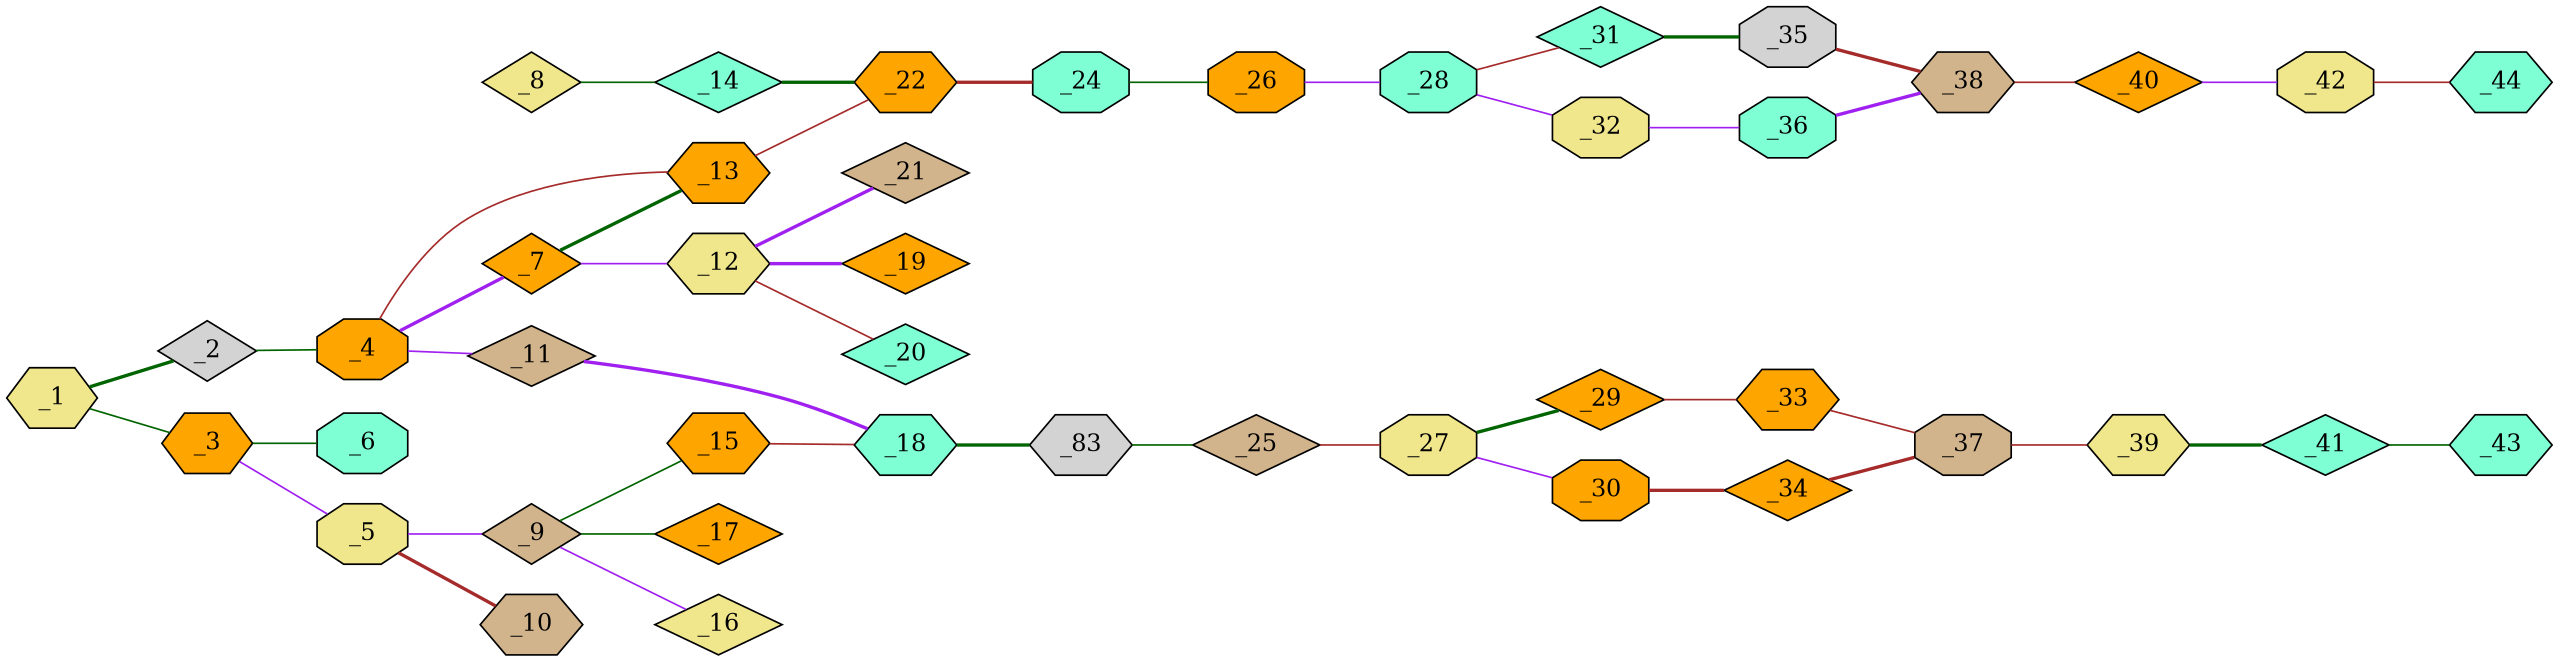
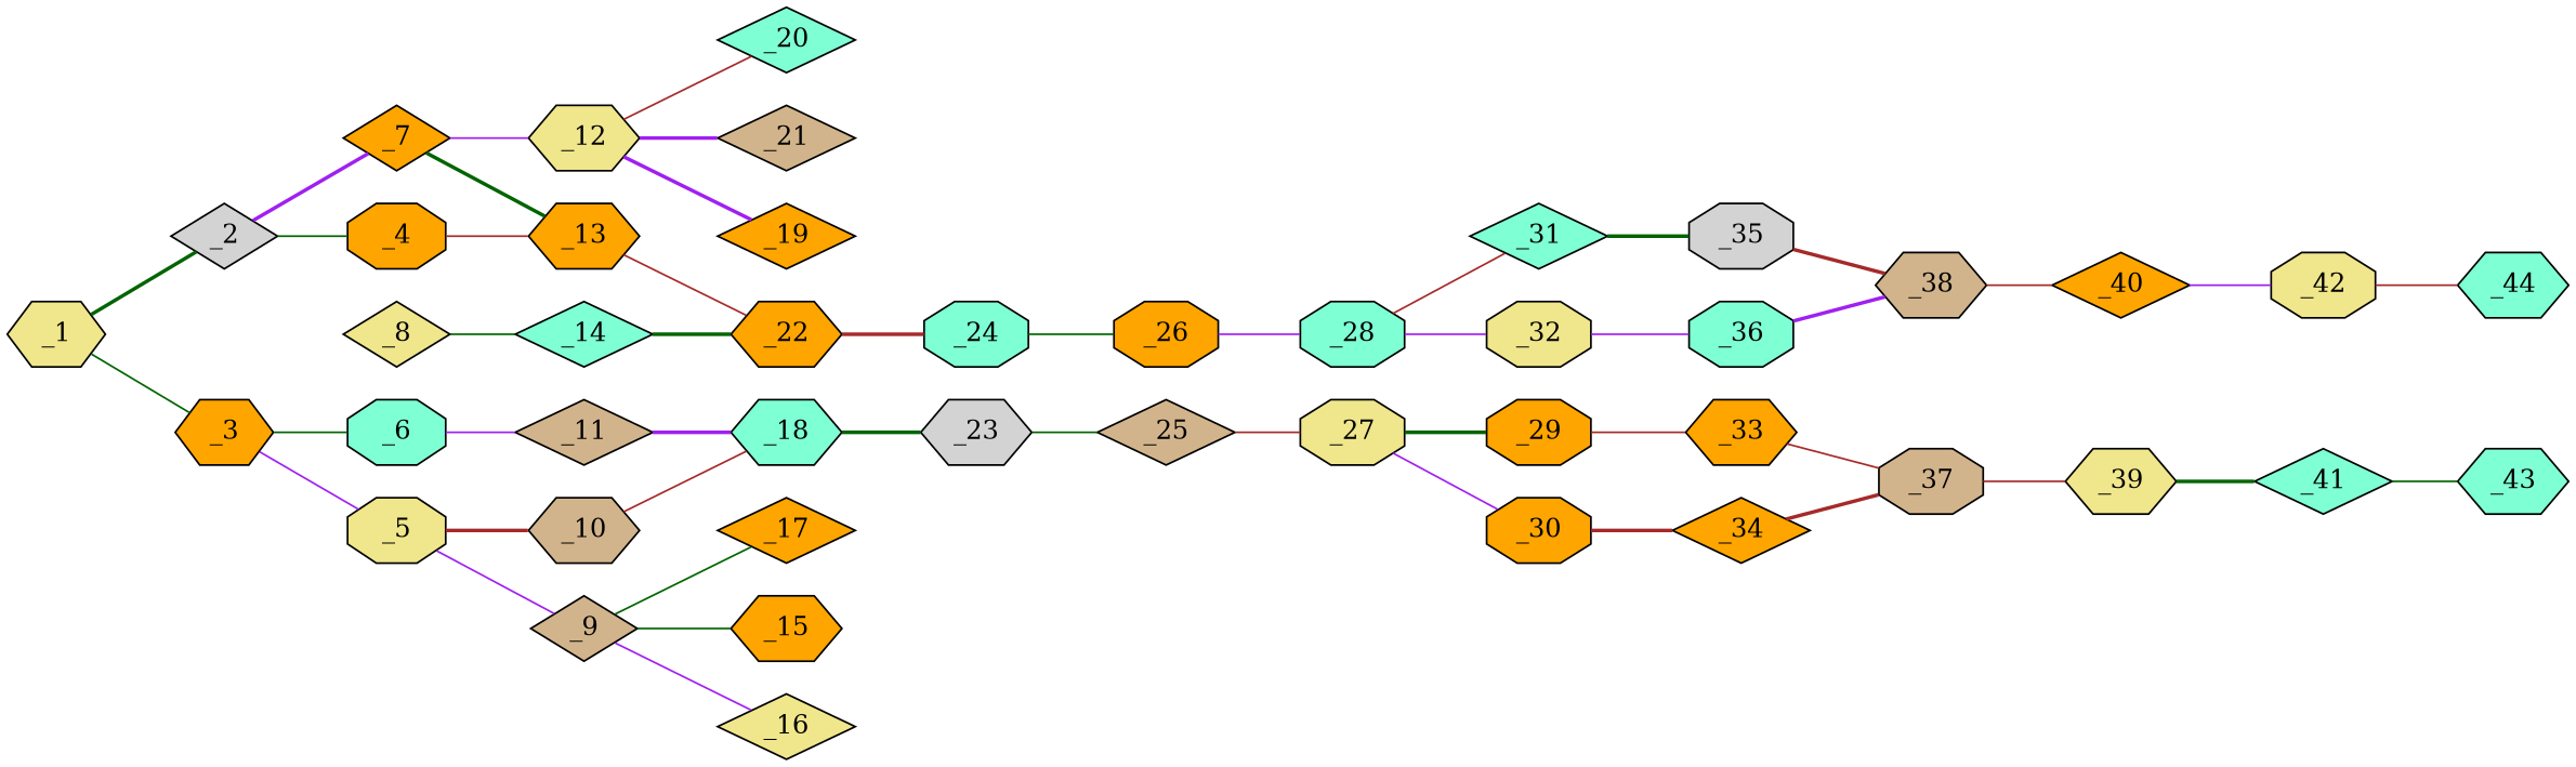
  graph {
    rankdir=LR
    node [charge=0 chem=1 fillcolor=orange shape=diamond style=filled symbol="C  " x=12.3923 y=-1.25]
    edge [color=darkgreen style=solid valence=1]
    _1 [fillcolor=khaki shape=hexagon x=10.6602 y=0.25]
    _2 [fillcolor=lightgrey x=9.7942 y=-0.25]
    _3 [shape=hexagon x=11.5263 y=-0.25]
    _4 [shape=octagon x=8.9282 y=0.25]
    _5 [fillcolor=khaki shape=octagon y=0.25]
    _6 [fillcolor=aquamarine shape=octagon x=11.5263]
    _7 [x=8.0622 y=-0.25]
    _13 [shape=hexagon x=7.1961 y=0.25]
    _9 [chem=5 fillcolor=tan symbol="S  " y=1.25]
    _10 [fillcolor=tan shape=hexagon x=13.2583 y=-0.25]
    _11 [fillcolor=tan y=-1.75]
    _12 [chem=5 fillcolor=khaki shape=hexagon symbol="S  " x=8.0622]
    _8 [fillcolor=khaki x=8.9282 y=1.25]
    _14 [fillcolor=aquamarine x=8.0622 y=1.75]
    _15 [chem=2 shape=hexagon symbol="O  " y=2.25]
    _16 [chem=2 fillcolor=khaki symbol="O  " x=11.3923 y=1.25]
    _17 [chem=2 symbol="O  " x=13.3923 y=1.25]
    _18 [fillcolor=aquamarine shape=hexagon x=13.2583]
    _19 [chem=2 symbol="O  " x=8.0621 y=-2.25]
    _20 [chem=2 fillcolor=aquamarine symbol="O  " x=9.0622]
    _21 [chem=2 fillcolor=tan symbol="O  " x=7.0622]
    _22 [shape=hexagon x=7.1961 y=1.25]
-   _23 [chem=4 fillcolor=lightgrey shape=hexagon symbol="N  " x=14.1243 y=-1.75 label=_83]
+   _23 [chem=4 fillcolor=lightgrey shape=hexagon symbol="N  " x=14.1243 y=-1.75]
    _24 [chem=4 fillcolor=aquamarine shape=octagon symbol="N  " x=6.3301 y=1.75]
    _25 [chem=4 fillcolor=tan symbol="N  " x=14.1243 y=-2.75]
    _26 [chem=4 shape=octagon symbol="N  " x=6.3301 y=2.75]
    _27 [fillcolor=khaki shape=octagon x=14.9903 y=-3.25]
    _28 [fillcolor=aquamarine shape=octagon x=5.4641 y=3.25]
-   _29 [x=14.9903 y=-4.25]
+   _29 [shape=octagon x=14.9903 y=-4.25]
    _30 [shape=octagon x=15.8564 y=-2.75]
    _31 [fillcolor=aquamarine x=5.4641 y=4.25]
    _32 [fillcolor=khaki shape=octagon x=4.5981 y=2.75]
    _33 [shape=hexagon x=15.8564 y=-4.75]
    _34 [x=16.7224 y=-3.25]
    _35 [fillcolor=lightgrey shape=octagon x=4.5981 y=4.75]
    _36 [fillcolor=aquamarine shape=octagon x=3.732 y=3.25]
    _37 [fillcolor=tan shape=octagon x=16.7224 y=-4.25]
    _38 [fillcolor=tan shape=hexagon x=3.732 y=4.25]
    _39 [chem=2 fillcolor=khaki shape=hexagon symbol="O  " x=17.5884 y=-4.75]
    _40 [chem=2 symbol="O  " x=2.866 y=4.75]
    _41 [fillcolor=aquamarine x=17.5884 y=-5.75]
    _42 [fillcolor=khaki shape=octagon x=2.866 y=5.75]
    _43 [fillcolor=aquamarine shape=hexagon x=18.4544 y=-6.25]
    _44 [fillcolor=aquamarine shape=hexagon x=2 y=6.25]
    _1 -- _2 [style=bold valence=2]
    _1 -- _3
    _2 -- _4
    _3 -- _5 [color=purple valence=2]
    _3 -- _6
-   _4 -- _7 [color=purple style=bold valence=2]
+   _2 -- _7 [color=purple style=bold valence=2]
    _4 -- _13 [color=brown]
    _5 -- _9 [color=purple]
    _5 -- _10 [color=brown style=bold]
-   _4 -- _11 [color=purple valence=2]
+   _6 -- _11 [color=purple valence=2]
    _7 -- _13 [style=bold]
    _7 -- _12 [color=purple]
    _13 -- _22 [color=brown valence=2]
    _9 -- _15 [valence=2]
    _9 -- _16 [color=purple valence=2]
    _9 -- _17
-   _15 -- _18 [color=brown valence=2]
+   _10 -- _18 [color=brown valence=2]
    _11 -- _18 [color=purple style=bold]
    _12 -- _19 [color=purple style=bold valence=2]
    _12 -- _20 [color=brown valence=2]
    _12 -- _21 [color=purple style=bold]
    _8 -- _14 [valence=2]
    _14 -- _22 [style=bold]
    _18 -- _23 [style=bold]
    _22 -- _24 [color=brown style=bold]
    _23 -- _25 [valence=2]
    _24 -- _26 [valence=2]
    _25 -- _27 [color=brown]
    _26 -- _28 [color=purple]
    _27 -- _29 [style=bold valence=2]
    _27 -- _30 [color=purple]
    _28 -- _31 [color=brown valence=2]
    _28 -- _32 [color=purple]
    _29 -- _33 [color=brown]
    _30 -- _34 [color=brown style=bold valence=2]
    _31 -- _35 [style=bold]
    _32 -- _36 [color=purple valence=2]
    _33 -- _37 [color=brown valence=2]
    _34 -- _37 [color=brown style=bold]
    _35 -- _38 [color=brown style=bold valence=2]
    _36 -- _38 [color=purple style=bold]
    _37 -- _39 [color=brown]
    _38 -- _40 [color=brown]
    _39 -- _41 [style=bold]
    _40 -- _42 [color=purple]
    _41 -- _43
    _42 -- _44 [color=brown]
  }
